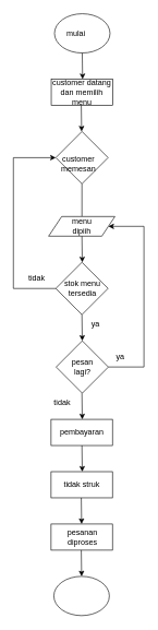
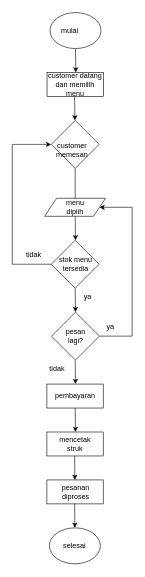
  <mxCell id="0" />
  <mxCell id="1" parent="0" />
  <mxCell id="2" value="" style="ellipse;whiteSpace=wrap;html=1;" vertex="1" parent="1"><mxGeometry x="83" y="20" width="85" height="60" as="geometry" /></mxCell>
  <mxCell id="3" value="mulai" style="text;html=1;strokeColor=none;fillColor=none;align=center;verticalAlign=middle;whiteSpace=wrap;rounded=0;" vertex="1" parent="1"><mxGeometry x="85.5" y="35" width="60" height="30" as="geometry" /></mxCell>
  <mxCell id="4" value="" style="endArrow=classic;html=1;rounded=0;exitX=0.5;exitY=1;exitDx=0;exitDy=0;" edge="1" parent="1" source="2"><mxGeometry width="50" height="50" relative="1" as="geometry"><mxPoint x="100" y="160" as="sourcePoint" /><mxPoint x="126" y="120" as="targetPoint" /></mxGeometry></mxCell>
  <mxCell id="5" value="" style="rounded=0;whiteSpace=wrap;html=1;" vertex="1" parent="1"><mxGeometry x="78" y="120" width="94" height="40" as="geometry" /></mxCell>
  <mxCell id="6" value="" style="endArrow=classic;html=1;rounded=0;exitX=0.5;exitY=1;exitDx=0;exitDy=0;" edge="1" parent="1"><mxGeometry width="50" height="50" relative="1" as="geometry"><mxPoint x="124" y="160" as="sourcePoint" /><mxPoint x="124.5" y="200" as="targetPoint" /></mxGeometry></mxCell>
  <mxCell id="7" value="" style="rhombus;whiteSpace=wrap;html=1;" vertex="1" parent="1"><mxGeometry x="85" y="200" width="80" height="80" as="geometry" /></mxCell>
  <mxCell id="8" value="" style="endArrow=none;html=1;rounded=0;entryX=0.5;entryY=1;entryDx=0;entryDy=0;" edge="1" parent="1" target="7"><mxGeometry width="50" height="50" relative="1" as="geometry"><mxPoint x="125" y="330" as="sourcePoint" /><mxPoint x="150" y="280" as="targetPoint" /></mxGeometry></mxCell>
  <mxCell id="9" value="" style="shape=parallelogram;perimeter=parallelogramPerimeter;whiteSpace=wrap;html=1;fixedSize=1;" vertex="1" parent="1"><mxGeometry x="74" y="330" width="101.5" height="30" as="geometry" /></mxCell>
  <mxCell id="10" value="" style="endArrow=classic;html=1;rounded=0;exitX=0.5;exitY=1;exitDx=0;exitDy=0;" edge="1" parent="1"><mxGeometry width="50" height="50" relative="1" as="geometry"><mxPoint x="125" y="360" as="sourcePoint" /><mxPoint x="125.5" y="400" as="targetPoint" /></mxGeometry></mxCell>
  <mxCell id="11" value="" style="rhombus;whiteSpace=wrap;html=1;" vertex="1" parent="1"><mxGeometry x="85" y="400" width="80" height="80" as="geometry" /></mxCell>
  <mxCell id="12" value="" style="endArrow=classic;html=1;rounded=0;exitX=0.5;exitY=1;exitDx=0;exitDy=0;" edge="1" parent="1"><mxGeometry width="50" height="50" relative="1" as="geometry"><mxPoint x="125" y="480" as="sourcePoint" /><mxPoint x="125.5" y="520" as="targetPoint" /></mxGeometry></mxCell>
  <mxCell id="13" style="edgeStyle=orthogonalEdgeStyle;rounded=0;orthogonalLoop=1;jettySize=auto;html=1;entryX=1;entryY=0.5;entryDx=0;entryDy=0;" edge="1" parent="1" source="14" target="9"><mxGeometry relative="1" as="geometry"><Array as="points"><mxPoint x="220" y="560" /><mxPoint x="220" y="345" /></Array></mxGeometry></mxCell>
  <mxCell id="14" value="" style="rhombus;whiteSpace=wrap;html=1;" vertex="1" parent="1"><mxGeometry x="85.5" y="520" width="80" height="80" as="geometry" /></mxCell>
  <mxCell id="15" value="" style="endArrow=classic;html=1;rounded=0;exitX=0.5;exitY=1;exitDx=0;exitDy=0;" edge="1" parent="1"><mxGeometry width="50" height="50" relative="1" as="geometry"><mxPoint x="125" y="600" as="sourcePoint" /><mxPoint x="125.5" y="640" as="targetPoint" /></mxGeometry></mxCell>
  <mxCell id="16" value="" style="rounded=0;whiteSpace=wrap;html=1;" vertex="1" parent="1"><mxGeometry x="77.75" y="640" width="94" height="40" as="geometry" /></mxCell>
  <mxCell id="17" value="" style="endArrow=classic;html=1;rounded=0;exitX=0.5;exitY=1;exitDx=0;exitDy=0;" edge="1" parent="1"><mxGeometry width="50" height="50" relative="1" as="geometry"><mxPoint x="125" y="680" as="sourcePoint" /><mxPoint x="125.5" y="720" as="targetPoint" /></mxGeometry></mxCell>
  <mxCell id="18" value="" style="rounded=0;whiteSpace=wrap;html=1;" vertex="1" parent="1"><mxGeometry x="77.75" y="720" width="94" height="40" as="geometry" /></mxCell>
  <mxCell id="19" value="" style="rounded=0;whiteSpace=wrap;html=1;" vertex="1" parent="1"><mxGeometry x="77.75" y="800" width="94" height="40" as="geometry" /></mxCell>
  <mxCell id="20" value="" style="endArrow=classic;html=1;rounded=0;exitX=0.5;exitY=1;exitDx=0;exitDy=0;" edge="1" parent="1"><mxGeometry width="50" height="50" relative="1" as="geometry"><mxPoint x="124" y="760" as="sourcePoint" /><mxPoint x="124.5" y="800" as="targetPoint" /></mxGeometry></mxCell>
  <mxCell id="21" value="" style="endArrow=classic;html=1;rounded=0;exitX=0.5;exitY=1;exitDx=0;exitDy=0;" edge="1" parent="1"><mxGeometry width="50" height="50" relative="1" as="geometry"><mxPoint x="124" y="840" as="sourcePoint" /><mxPoint x="124.5" y="880" as="targetPoint" /></mxGeometry></mxCell>
  <mxCell id="22" value="" style="ellipse;whiteSpace=wrap;html=1;" vertex="1" parent="1"><mxGeometry x="82" y="880" width="85" height="60" as="geometry" /></mxCell>
+ <mxCell id="23" value="selesai" style="text;html=1;strokeColor=none;fillColor=none;align=center;verticalAlign=middle;whiteSpace=wrap;rounded=0;" vertex="1" parent="1"><mxGeometry x="93.75" y="895" width="60" height="30" as="geometry" /></mxCell>
  <mxCell id="24" value="customer datang dan memilih menu" style="text;html=1;strokeColor=none;fillColor=none;align=center;verticalAlign=middle;whiteSpace=wrap;rounded=0;" vertex="1" parent="1"><mxGeometry x="78.5" y="131.25" width="92" height="17.5" as="geometry" /></mxCell>
  <mxCell id="25" value="customer memesan" style="text;html=1;strokeColor=none;fillColor=none;align=center;verticalAlign=middle;whiteSpace=wrap;rounded=0;" vertex="1" parent="1"><mxGeometry x="89.75" y="235" width="60" height="30" as="geometry" /></mxCell>
  <mxCell id="26" value="pembayaran" style="text;html=1;strokeColor=none;fillColor=none;align=center;verticalAlign=middle;whiteSpace=wrap;rounded=0;" vertex="1" parent="1"><mxGeometry x="94.75" y="645" width="60" height="30" as="geometry" /></mxCell>
  <mxCell id="27" value="pesan lagi?" style="text;html=1;strokeColor=none;fillColor=none;align=center;verticalAlign=middle;whiteSpace=wrap;rounded=0;" vertex="1" parent="1"><mxGeometry x="95.5" y="545" width="60" height="30" as="geometry" /></mxCell>
  <mxCell id="28" value="stok menu tersedia" style="text;html=1;strokeColor=none;fillColor=none;align=center;verticalAlign=middle;whiteSpace=wrap;rounded=0;" vertex="1" parent="1"><mxGeometry x="95.5" y="425" width="60" height="30" as="geometry" /></mxCell>
  <mxCell id="29" value="menu dipiih" style="text;html=1;strokeColor=none;fillColor=none;align=center;verticalAlign=middle;whiteSpace=wrap;rounded=0;" vertex="1" parent="1"><mxGeometry x="94.75" y="330" width="60" height="30" as="geometry" /></mxCell>
  <mxCell id="30" value="pesanan diproses" style="text;html=1;strokeColor=none;fillColor=none;align=center;verticalAlign=middle;whiteSpace=wrap;rounded=0;" vertex="1" parent="1"><mxGeometry x="95.5" y="805" width="60" height="30" as="geometry" /></mxCell>
- <mxCell id="31" value="tidak struk" style="text;html=1;strokeColor=none;fillColor=none;align=center;verticalAlign=middle;whiteSpace=wrap;rounded=0;" vertex="1" parent="1"><mxGeometry x="94.75" y="725" width="60" height="30" as="geometry" /></mxCell>
+ <mxCell id="31" value="mencetak struk" style="text;html=1;strokeColor=none;fillColor=none;align=center;verticalAlign=middle;whiteSpace=wrap;rounded=0;" vertex="1" parent="1"><mxGeometry x="94.75" y="725" width="60" height="30" as="geometry" /></mxCell>
  <mxCell id="32" value="" style="endArrow=none;html=1;rounded=0;entryX=0;entryY=0.5;entryDx=0;entryDy=0;" edge="1" parent="1" target="11"><mxGeometry width="50" height="50" relative="1" as="geometry"><mxPoint x="20" y="440" as="sourcePoint" /><mxPoint x="80" y="420" as="targetPoint" /></mxGeometry></mxCell>
  <mxCell id="33" value="" style="endArrow=none;html=1;rounded=0;" edge="1" parent="1"><mxGeometry width="50" height="50" relative="1" as="geometry"><mxPoint x="20" y="440" as="sourcePoint" /><mxPoint x="20" y="240" as="targetPoint" /></mxGeometry></mxCell>
  <mxCell id="34" value="" style="endArrow=classic;html=1;rounded=0;entryX=0;entryY=0.5;entryDx=0;entryDy=0;" edge="1" parent="1" target="7"><mxGeometry width="50" height="50" relative="1" as="geometry"><mxPoint x="20" y="240" as="sourcePoint" /><mxPoint x="-140" y="260" as="targetPoint" /></mxGeometry></mxCell>
  <mxCell id="35" value="ya" style="text;html=1;strokeColor=none;fillColor=none;align=center;verticalAlign=middle;whiteSpace=wrap;rounded=0;" vertex="1" parent="1"><mxGeometry x="115.5" y="480" width="60" height="30" as="geometry" /></mxCell>
  <mxCell id="36" value="tidak" style="text;html=1;strokeColor=none;fillColor=none;align=center;verticalAlign=middle;whiteSpace=wrap;rounded=0;" vertex="1" parent="1"><mxGeometry x="25.5" y="410" width="60" height="30" as="geometry" /></mxCell>
  <mxCell id="37" value="ya" style="text;html=1;strokeColor=none;fillColor=none;align=center;verticalAlign=middle;whiteSpace=wrap;rounded=0;" vertex="1" parent="1"><mxGeometry x="153.75" y="530" width="60" height="30" as="geometry" /></mxCell>
  <mxCell id="38" value="tidak" style="text;html=1;strokeColor=none;fillColor=none;align=center;verticalAlign=middle;whiteSpace=wrap;rounded=0;" vertex="1" parent="1"><mxGeometry x="65" y="600" width="60" height="30" as="geometry" /></mxCell>
